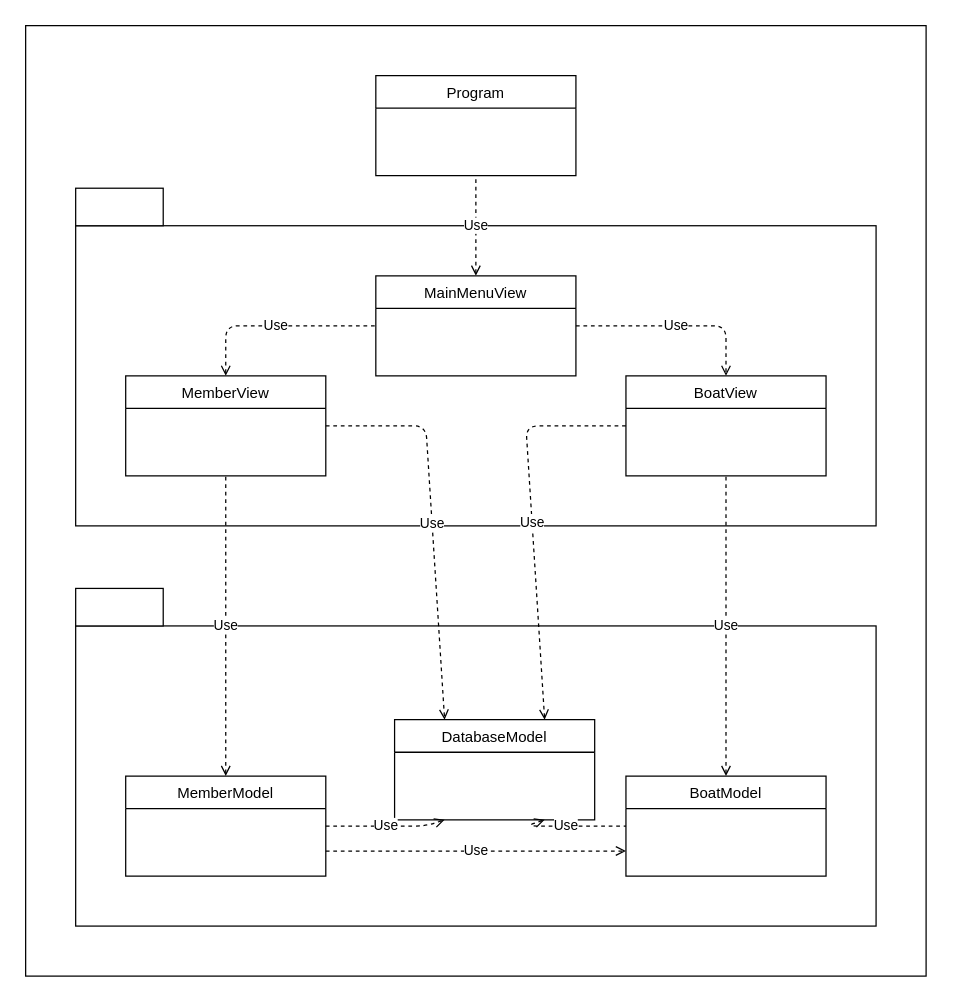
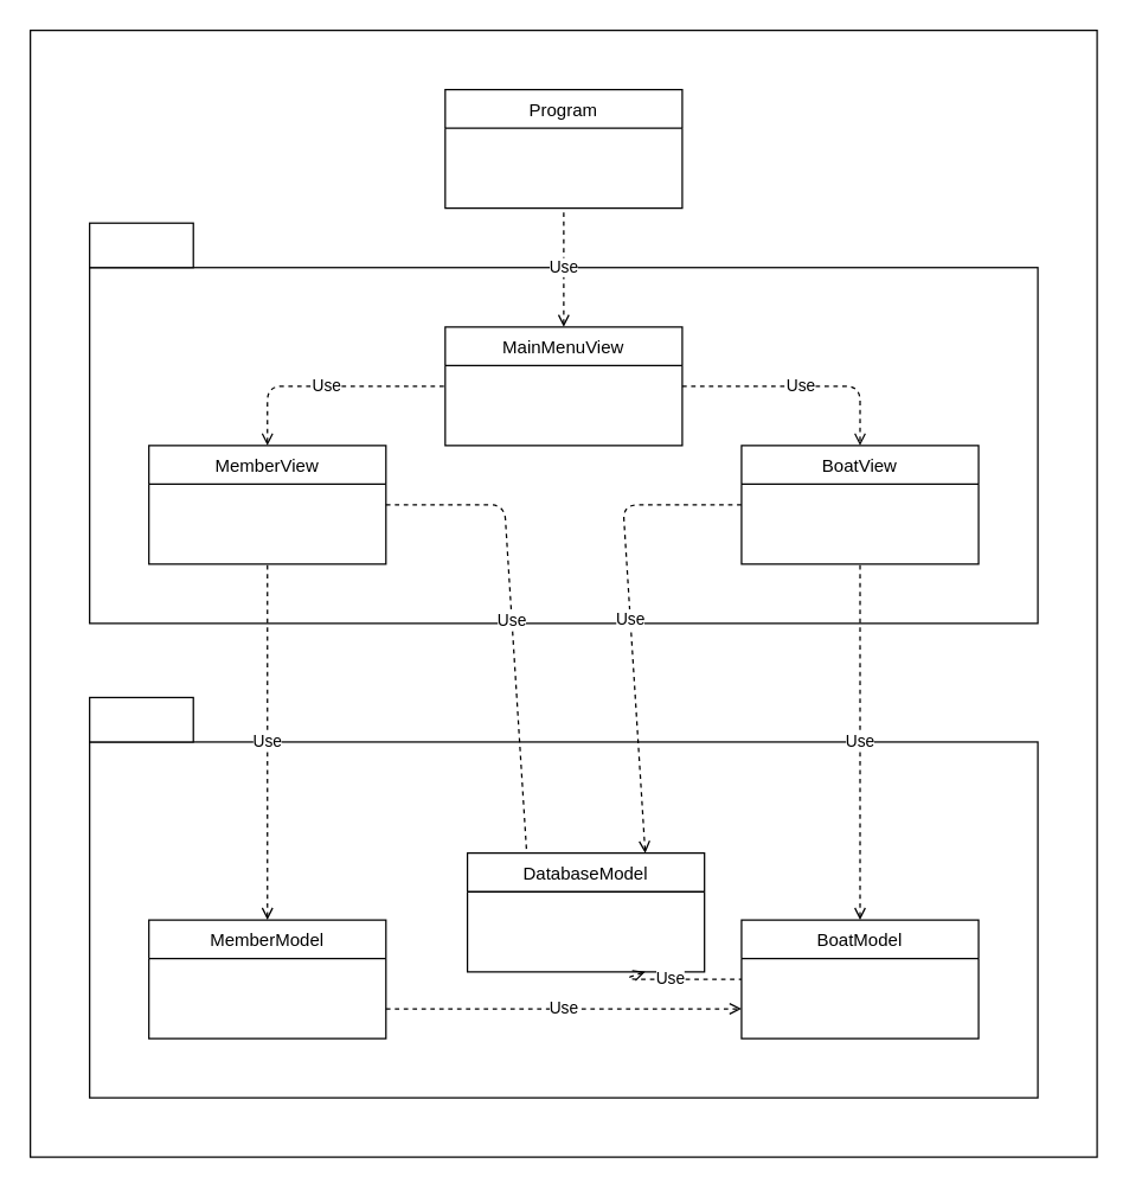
  <mxCell id="0" />
  <mxCell id="1" parent="0" />
  <mxCell id="2" value="" style="rounded=0;whiteSpace=wrap;html=1;" vertex="1" parent="1"><mxGeometry width="720" height="760" as="geometry" x="20" y="20" /></mxCell>
  <mxCell id="3" value="" style="rounded=0;whiteSpace=wrap;html=1;" vertex="1" parent="1"><mxGeometry x="60" y="500" width="640" height="240" as="geometry" /></mxCell>
  <mxCell id="4" value="" style="rounded=0;whiteSpace=wrap;html=1;" vertex="1" parent="1"><mxGeometry x="60" y="180" width="640" height="240" as="geometry" /></mxCell>
  <mxCell id="5" value="Program&#10;" style="swimlane;fontStyle=0;align=center;verticalAlign=top;childLayout=stackLayout;horizontal=1;startSize=26;horizontalStack=0;resizeParent=1;resizeLast=0;collapsible=1;marginBottom=0;rounded=0;shadow=0;strokeWidth=1;" parent="1" vertex="1"><mxGeometry x="300" y="60" width="160" height="80" as="geometry"><mxRectangle x="130" y="380" width="160" height="26" as="alternateBounds" /></mxGeometry></mxCell>
  <mxCell id="6" value="Use" style="endArrow=none;dashed=1;html=1;startArrow=open;startFill=0;exitX=0.5;exitY=0;exitDx=0;exitDy=0;" edge="1" parent="1" source="7"><mxGeometry width="50" height="50" relative="1" as="geometry"><mxPoint x="380" y="180" as="sourcePoint" /><mxPoint x="380" y="140" as="targetPoint" /></mxGeometry></mxCell>
  <mxCell id="7" value="MainMenuView" style="swimlane;fontStyle=0;align=center;verticalAlign=top;childLayout=stackLayout;horizontal=1;startSize=26;horizontalStack=0;resizeParent=1;resizeLast=0;collapsible=1;marginBottom=0;rounded=0;shadow=0;strokeWidth=1;" vertex="1" parent="1"><mxGeometry x="300" y="220" width="160" height="80" as="geometry"><mxRectangle x="130" y="380" width="160" height="26" as="alternateBounds" /></mxGeometry></mxCell>
  <mxCell id="8" value="MemberView" style="swimlane;fontStyle=0;align=center;verticalAlign=top;childLayout=stackLayout;horizontal=1;startSize=26;horizontalStack=0;resizeParent=1;resizeLast=0;collapsible=1;marginBottom=0;rounded=0;shadow=0;strokeWidth=1;" vertex="1" parent="1"><mxGeometry x="100" y="300" width="160" height="80" as="geometry"><mxRectangle x="130" y="380" width="160" height="26" as="alternateBounds" /></mxGeometry></mxCell>
  <mxCell id="9" value="BoatView" style="swimlane;fontStyle=0;align=center;verticalAlign=top;childLayout=stackLayout;horizontal=1;startSize=26;horizontalStack=0;resizeParent=1;resizeLast=0;collapsible=1;marginBottom=0;rounded=0;shadow=0;strokeWidth=1;" vertex="1" parent="1"><mxGeometry x="500" y="300" width="160" height="80" as="geometry"><mxRectangle x="130" y="380" width="160" height="26" as="alternateBounds" /></mxGeometry></mxCell>
  <mxCell id="10" value="" style="rounded=0;whiteSpace=wrap;html=1;" vertex="1" parent="1"><mxGeometry x="60" y="150" width="70" height="30" as="geometry" /></mxCell>
  <mxCell id="11" value="DatabaseModel" style="swimlane;fontStyle=0;align=center;verticalAlign=top;childLayout=stackLayout;horizontal=1;startSize=26;horizontalStack=0;resizeParent=1;resizeLast=0;collapsible=1;marginBottom=0;rounded=0;shadow=0;strokeWidth=1;" vertex="1" parent="1"><mxGeometry x="315" y="575" width="160" height="80" as="geometry"><mxRectangle x="130" y="380" width="160" height="26" as="alternateBounds" /></mxGeometry></mxCell>
  <mxCell id="12" value="BoatModel" style="swimlane;fontStyle=0;align=center;verticalAlign=top;childLayout=stackLayout;horizontal=1;startSize=26;horizontalStack=0;resizeParent=1;resizeLast=0;collapsible=1;marginBottom=0;rounded=0;shadow=0;strokeWidth=1;" vertex="1" parent="1"><mxGeometry x="500" y="620" width="160" height="80" as="geometry"><mxRectangle x="130" y="380" width="160" height="26" as="alternateBounds" /></mxGeometry></mxCell>
  <mxCell id="13" value="MemberModel" style="swimlane;fontStyle=0;align=center;verticalAlign=top;childLayout=stackLayout;horizontal=1;startSize=26;horizontalStack=0;resizeParent=1;resizeLast=0;collapsible=1;marginBottom=0;rounded=0;shadow=0;strokeWidth=1;" vertex="1" parent="1"><mxGeometry x="100" y="620" width="160" height="80" as="geometry"><mxRectangle x="130" y="380" width="160" height="26" as="alternateBounds" /></mxGeometry></mxCell>
  <mxCell id="14" value="" style="rounded=0;whiteSpace=wrap;html=1;" vertex="1" parent="1"><mxGeometry x="60" y="470" width="70" height="30" as="geometry" /></mxCell>
  <mxCell id="15" value="Use" style="endArrow=none;dashed=1;html=1;entryX=0;entryY=0.5;entryDx=0;entryDy=0;startArrow=open;startFill=0;" edge="1" parent="1" target="7"><mxGeometry width="50" height="50" relative="1" as="geometry"><mxPoint x="180" y="300" as="sourcePoint" /><mxPoint x="230" y="250" as="targetPoint" /><Array as="points"><mxPoint x="180" y="260" /></Array></mxGeometry></mxCell>
  <mxCell id="16" value="Use" style="endArrow=open;dashed=1;html=1;entryX=0.5;entryY=0;entryDx=0;entryDy=0;startArrow=none;startFill=0;endFill=0;" edge="1" parent="1" target="9"><mxGeometry width="50" height="50" relative="1" as="geometry"><mxPoint x="460" y="260" as="sourcePoint" /><mxPoint x="510" y="210" as="targetPoint" /><Array as="points"><mxPoint x="580" y="260" /></Array></mxGeometry></mxCell>
  <mxCell id="17" value="Use" style="endArrow=none;dashed=1;html=1;exitX=0.5;exitY=0;exitDx=0;exitDy=0;startArrow=open;startFill=0;" edge="1" parent="1" source="13"><mxGeometry width="50" height="50" relative="1" as="geometry"><mxPoint x="130" y="430" as="sourcePoint" /><mxPoint x="180" y="380" as="targetPoint" /></mxGeometry></mxCell>
- <mxCell id="18" value="Use" style="endArrow=open;dashed=1;html=1;exitX=1;exitY=0.5;exitDx=0;exitDy=0;entryX=0.25;entryY=0;entryDx=0;entryDy=0;endFill=0;" edge="1" parent="1" source="8" target="11"><mxGeometry width="50" height="50" relative="1" as="geometry"><mxPoint x="300" y="390" as="sourcePoint" /><mxPoint x="340" y="340" as="targetPoint" /><Array as="points"><mxPoint x="340" y="340" /></Array></mxGeometry></mxCell>
+ <mxCell id="18" value="Use" style="endArrow=none;dashed=1;html=1;exitX=1;exitY=0.5;exitDx=0;exitDy=0;entryX=0.25;entryY=0;entryDx=0;entryDy=0;endFill=0;" edge="1" parent="1" source="8" target="11"><mxGeometry width="50" height="50" relative="1" as="geometry"><mxPoint x="300" y="390" as="sourcePoint" /><mxPoint x="340" y="340" as="targetPoint" /><Array as="points"><mxPoint x="340" y="340" /></Array></mxGeometry></mxCell>
  <mxCell id="19" value="Use" style="endArrow=none;dashed=1;html=1;exitX=0.75;exitY=0;exitDx=0;exitDy=0;endFill=0;startArrow=open;startFill=0;" edge="1" parent="1" source="11"><mxGeometry width="50" height="50" relative="1" as="geometry"><mxPoint x="450" y="390" as="sourcePoint" /><mxPoint x="500" y="340" as="targetPoint" /><Array as="points"><mxPoint x="420" y="340" /></Array></mxGeometry></mxCell>
  <mxCell id="20" value="Use" style="endArrow=none;dashed=1;html=1;exitX=0.5;exitY=0;exitDx=0;exitDy=0;startArrow=open;startFill=0;" edge="1" parent="1" source="12"><mxGeometry width="50" height="50" relative="1" as="geometry"><mxPoint x="530" y="430" as="sourcePoint" /><mxPoint x="580" y="380" as="targetPoint" /></mxGeometry></mxCell>
- <mxCell id="21" value="Use" style="endArrow=open;dashed=1;html=1;exitX=1;exitY=0.5;exitDx=0;exitDy=0;entryX=0.25;entryY=1;entryDx=0;entryDy=0;endFill=0;" edge="1" parent="1" source="13" target="11"><mxGeometry width="50" height="50" relative="1" as="geometry"><mxPoint x="290" y="690" as="sourcePoint" /><mxPoint x="340" y="640" as="targetPoint" /><Array as="points"><mxPoint x="340" y="660" /></Array></mxGeometry></mxCell>
  <mxCell id="22" value="Use" style="endArrow=none;dashed=1;html=1;exitX=0.75;exitY=1;exitDx=0;exitDy=0;startArrow=open;startFill=0;" edge="1" parent="1" source="11"><mxGeometry width="50" height="50" relative="1" as="geometry"><mxPoint x="450" y="710" as="sourcePoint" /><mxPoint x="500" y="660" as="targetPoint" /><Array as="points"><mxPoint x="420" y="660" /></Array></mxGeometry></mxCell>
  <mxCell id="23" value="Use" style="endArrow=open;dashed=1;html=1;entryX=0;entryY=0.75;entryDx=0;entryDy=0;endFill=0;" edge="1" parent="1" target="12"><mxGeometry width="50" height="50" relative="1" as="geometry"><mxPoint x="260" y="680" as="sourcePoint" /><mxPoint x="310" y="635" as="targetPoint" /></mxGeometry></mxCell>
